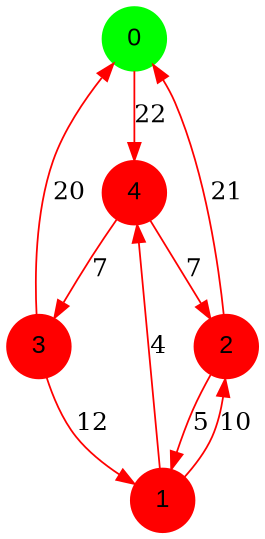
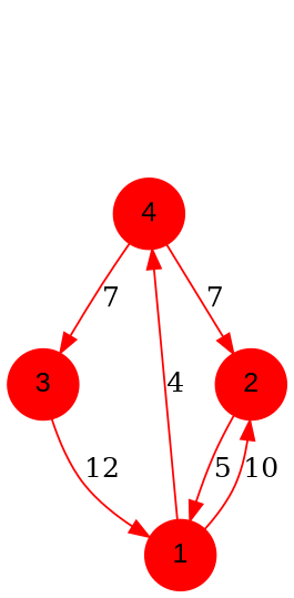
  digraph {
    rankdir=TB
    node [color=red fontname=Arial shape=circle style=filled]
    edge [color=red]
-   0 [color=green]
    4
    1
    2
    3
-   0 -> 4 [label=22]
    4 -> 2 [label=7]
    4 -> 3 [label=7]
    1 -> 4 [label=4]
    1 -> 2 [label=10]
-   2 -> 0 [label=21]
    2 -> 1 [label=5]
-   3 -> 0 [label=20]
    3 -> 1 [label=12]
  }
